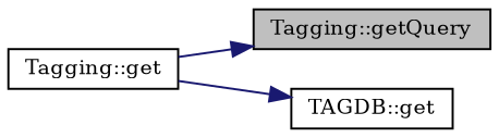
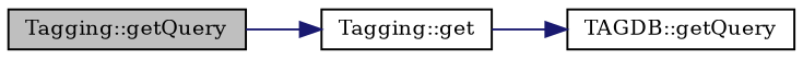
  digraph {
    fontname="DejaVu Serif"
    rankdir=LR
    node [color=black fillcolor=white fontname="DejaVu Serif" fontsize=10 shape=record style=filled]
    edge [color=midnightblue fontname="DejaVu Serif" fontsize=10 labelfontname=Helvetica labelfontsize=10 style=solid]
    n1 [fillcolor=grey75 fontcolor=black height=0.2 label="Tagging::getQuery" width=0.4]
    n2 [height=0.2 label="Tagging::get" width=0.4]
-   n3 [height=0.2 label="TAGDB::get" width=0.4]
-   n2 -> n1
+   n3 [height=0.2 label="TAGDB::getQuery" width=0.4]
+   n1 -> n2
    n2 -> n3
  }
